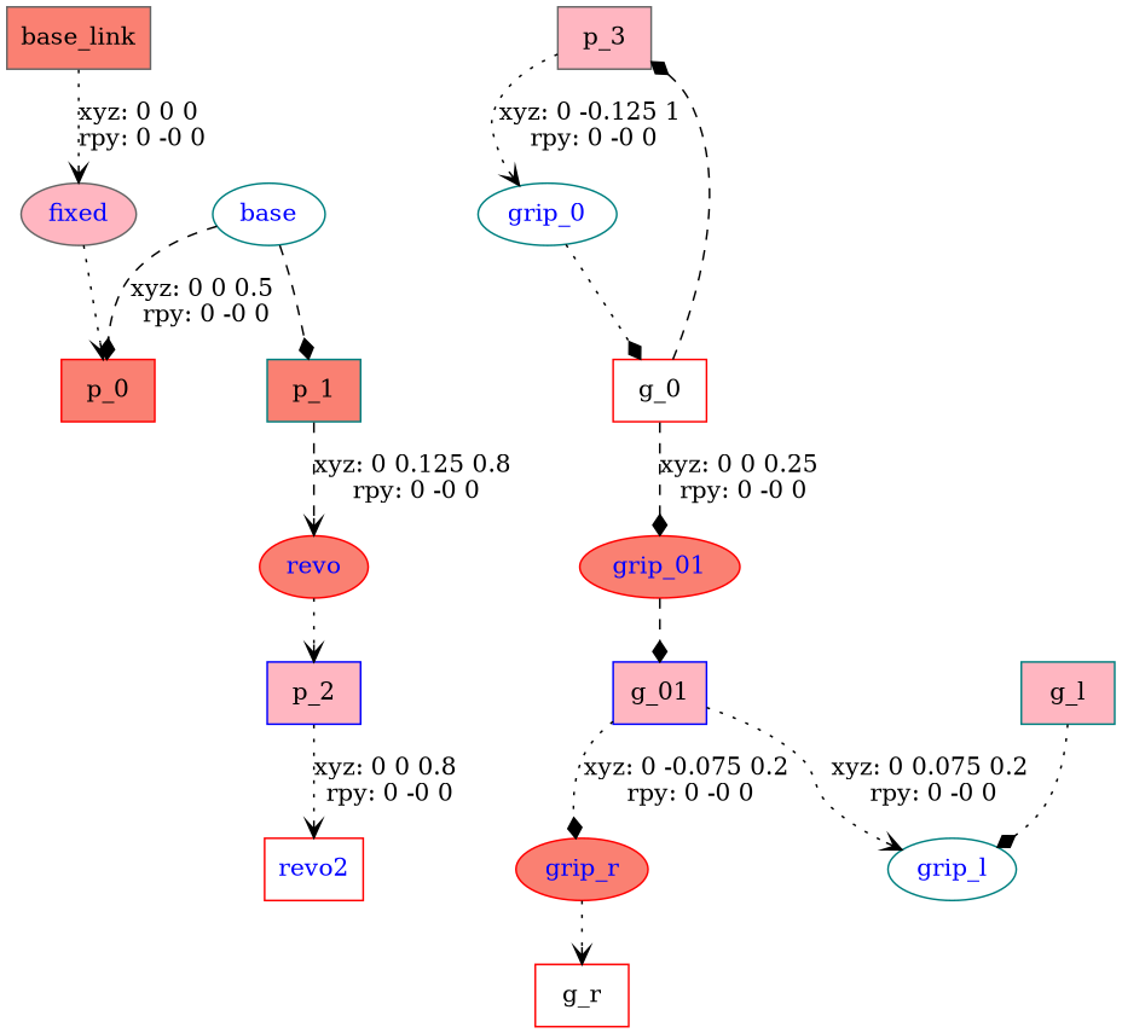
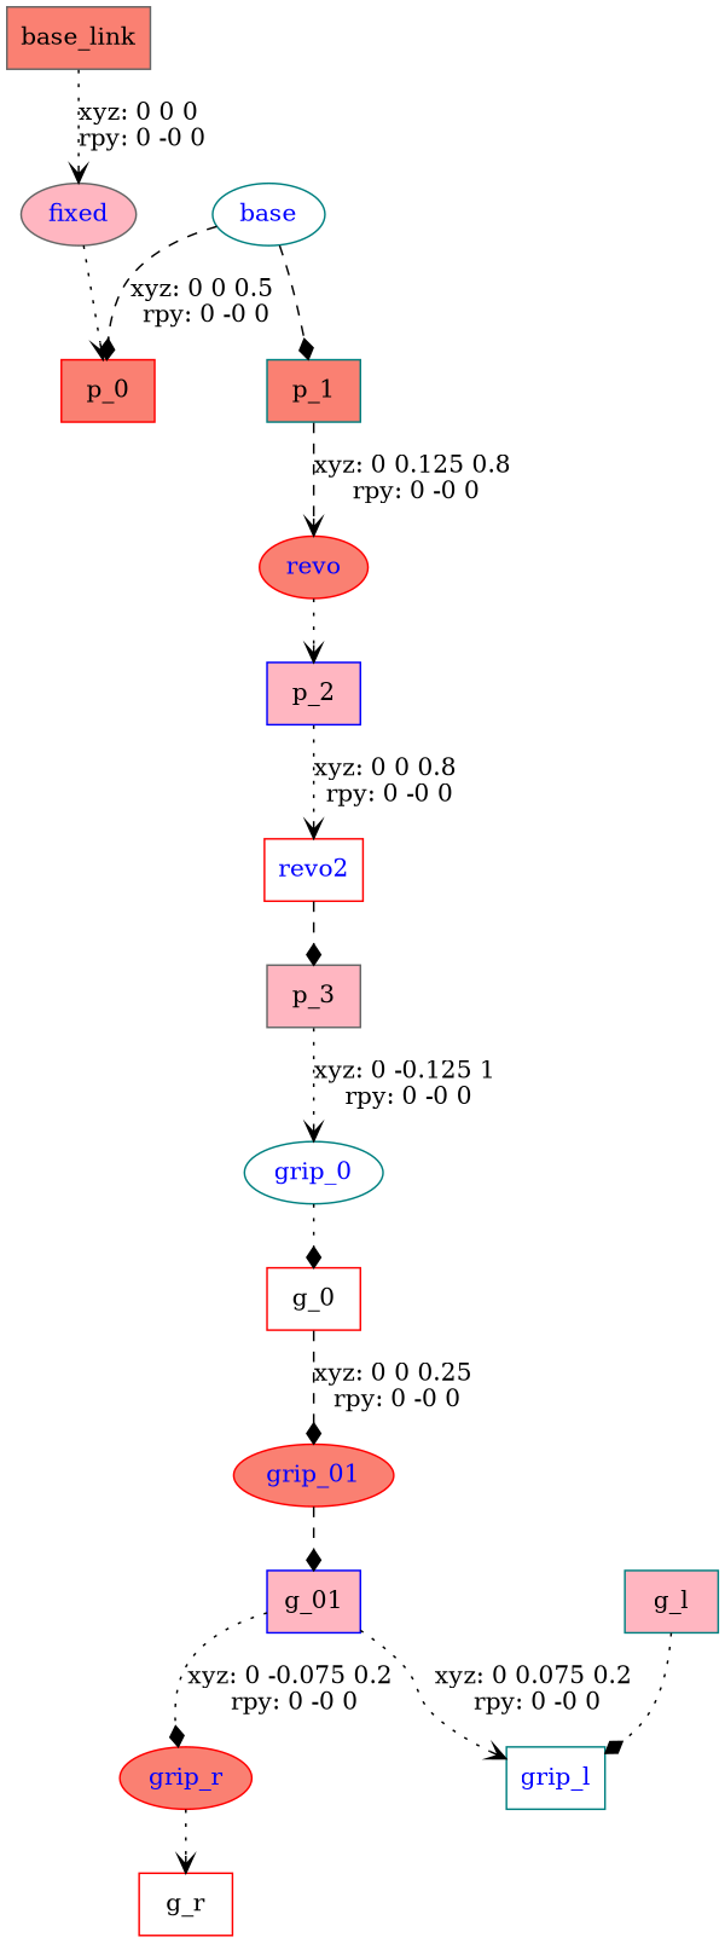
  digraph {
    node [color=red fillcolor=salmon shape=box style=filled]
    edge [arrowhead=vee style=dotted]
    n1 [color=gray40 label=base_link]
    fixed [color=gray40 fillcolor=lightpink fontcolor=blue shape=ellipse]
    n3 [label=p_0]
    base [color=teal fillcolor=white fontcolor=blue shape=ellipse]
    n5 [color=teal label=p_1]
    revo [fontcolor=blue shape=ellipse]
    n7 [color=blue fillcolor=lightpink label=p_2]
    revo2 [fillcolor=white fontcolor=blue]
    n9 [color=gray40 fillcolor=lightpink label=p_3]
    grip_0 [color=teal fillcolor=white fontcolor=blue shape=ellipse]
    n11 [fillcolor=white label=g_0]
    grip_01 [fontcolor=blue shape=ellipse]
    n13 [color=blue fillcolor=lightpink label=g_01]
-   grip_l [color=teal fillcolor=white fontcolor=blue shape=ellipse]
+   grip_l [color=teal fillcolor=white fontcolor=blue]
    grip_r [fontcolor=blue shape=ellipse]
    n16 [fillcolor=white label=g_r]
    n17 [color=teal fillcolor=lightpink label=g_l]
    n1 -> fixed [label="xyz: 0 0 0 \nrpy: 0 -0 0"]
    fixed -> n3
    base -> n3 [arrowhead=diamond label="xyz: 0 0 0.5 \nrpy: 0 -0 0" style=dashed]
    base -> n5 [arrowhead=diamond style=dashed]
    n5 -> revo [label="xyz: 0 0.125 0.8 \nrpy: 0 -0 0" style=dashed]
    revo -> n7
    n7 -> revo2 [label="xyz: 0 0 0.8 \nrpy: 0 -0 0"]
-   n11 -> n9 [arrowhead=diamond style=dashed]
+   revo2 -> n9 [arrowhead=diamond style=dashed]
    n9 -> grip_0 [label="xyz: 0 -0.125 1 \nrpy: 0 -0 0"]
    grip_0 -> n11 [arrowhead=diamond]
    n11 -> grip_01 [arrowhead=diamond label="xyz: 0 0 0.25 \nrpy: 0 -0 0" style=dashed]
    grip_01 -> n13 [arrowhead=diamond style=dashed]
    n13 -> grip_l [label="xyz: 0 0.075 0.2 \nrpy: 0 -0 0"]
    n13 -> grip_r [arrowhead=diamond label="xyz: 0 -0.075 0.2 \nrpy: 0 -0 0"]
    grip_r -> n16
    n17 -> grip_l [arrowhead=diamond]
  }
